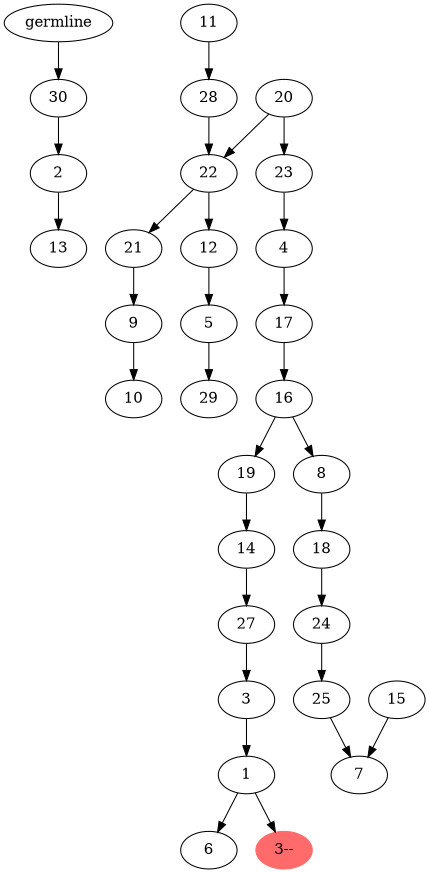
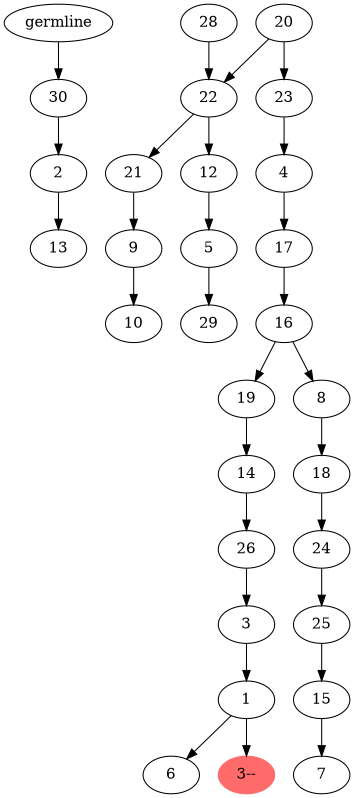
  digraph {
    fontname="DejaVu Serif"
    node [fontname="DejaVu Serif"]
    edge [fontname="DejaVu Serif"]
    n1 [label=germline]
    n2 [label=30]
    n3 [label=2]
    n4 [label=13]
-   n5 [label=11]
    n6 [label=28]
    n7 [label=22]
    n8 [label=21]
    n9 [label=12]
    n10 [label=9]
    n11 [label=20]
    n12 [label=23]
    n13 [label=5]
    n14 [label=10]
    n15 [label=4]
    n16 [label=17]
    n17 [label=16]
    n18 [label=19]
    n19 [label=8]
    n20 [label=14]
    n21 [label=18]
-   n22 [label=27]
+   n22 [label=26]
    n23 [label=3]
    n24 [label=1]
    n25 [label=6]
    n26 [color=indianred1 label="3--" style=filled]
    n27 [label=24]
    n28 [label=25]
    n29 [label=15]
    n30 [label=7]
    n31 [label=29]
    n1 -> n2
    n2 -> n3
    n3 -> n4
-   n5 -> n6
    n6 -> n7
    n7 -> n8
    n7 -> n9
    n8 -> n10
    n9 -> n13
    n10 -> n14
    n11 -> n7
    n11 -> n12
    n12 -> n15
    n13 -> n31
    n15 -> n16
    n16 -> n17
    n17 -> n18
    n17 -> n19
    n18 -> n20
    n19 -> n21
    n20 -> n22
    n21 -> n27
    n22 -> n23
    n23 -> n24
    n24 -> n25
    n24 -> n26
    n27 -> n28
-   n28 -> n30
+   n28 -> n29
    n29 -> n30
  }
